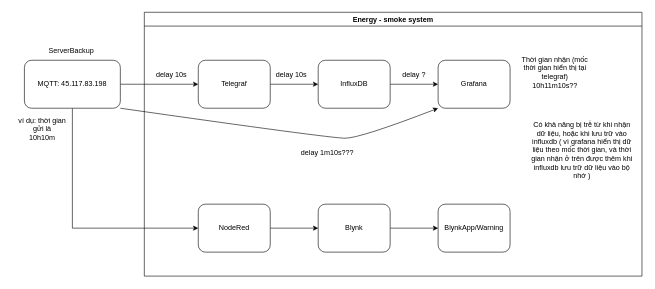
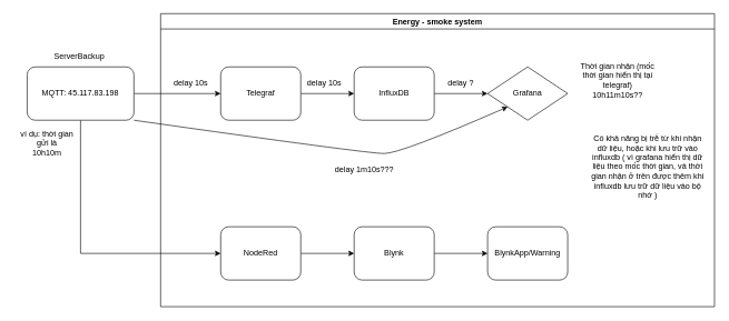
  <mxCell id="0" />
  <mxCell id="1" parent="0" />
  <mxCell id="2" value="Energy - smoke system" style="swimlane;whiteSpace=wrap;html=1;" vertex="1" parent="1"><mxGeometry x="240" y="20" width="830" height="440" as="geometry" /></mxCell>
  <mxCell id="3" style="edgeStyle=orthogonalEdgeStyle;rounded=0;orthogonalLoop=1;jettySize=auto;html=1;exitX=1;exitY=0.5;exitDx=0;exitDy=0;entryX=0;entryY=0.5;entryDx=0;entryDy=0;" edge="1" parent="2" source="4" target="6"><mxGeometry relative="1" as="geometry" /></mxCell>
  <mxCell id="4" value="Telegraf" style="rounded=1;whiteSpace=wrap;html=1;" vertex="1" parent="2"><mxGeometry x="90" y="80" width="120" height="80" as="geometry" /></mxCell>
  <mxCell id="5" style="edgeStyle=orthogonalEdgeStyle;rounded=0;orthogonalLoop=1;jettySize=auto;html=1;exitX=1;exitY=0.5;exitDx=0;exitDy=0;entryX=0;entryY=0.5;entryDx=0;entryDy=0;" edge="1" parent="2" source="6" target="7"><mxGeometry relative="1" as="geometry" /></mxCell>
  <mxCell id="6" value="InfluxDB" style="rounded=1;whiteSpace=wrap;html=1;" vertex="1" parent="2"><mxGeometry x="290" y="80" width="120" height="80" as="geometry" /></mxCell>
- <mxCell id="7" value="Grafana" style="rounded=1;whiteSpace=wrap;html=1;" vertex="1" parent="2"><mxGeometry x="490" y="80" width="120" height="80" as="geometry" /></mxCell>
+ <mxCell id="7" value="Grafana" style="rhombus;whiteSpace=wrap;html=1;" vertex="1" parent="2"><mxGeometry x="490" y="80" width="120" height="80" as="geometry" /></mxCell>
  <mxCell id="8" style="edgeStyle=orthogonalEdgeStyle;rounded=0;orthogonalLoop=1;jettySize=auto;html=1;exitX=1;exitY=0.5;exitDx=0;exitDy=0;" edge="1" parent="2" source="9" target="11"><mxGeometry relative="1" as="geometry" /></mxCell>
  <mxCell id="9" value="NodeRed" style="rounded=1;whiteSpace=wrap;html=1;" vertex="1" parent="2"><mxGeometry x="90" y="320" width="120" height="80" as="geometry" /></mxCell>
  <mxCell id="10" style="edgeStyle=orthogonalEdgeStyle;rounded=0;orthogonalLoop=1;jettySize=auto;html=1;exitX=1;exitY=0.5;exitDx=0;exitDy=0;" edge="1" parent="2" source="11" target="12"><mxGeometry relative="1" as="geometry" /></mxCell>
  <mxCell id="11" value="Blynk" style="rounded=1;whiteSpace=wrap;html=1;" vertex="1" parent="2"><mxGeometry x="290" y="320" width="120" height="80" as="geometry" /></mxCell>
  <mxCell id="12" value="BlynkApp/Warning" style="rounded=1;whiteSpace=wrap;html=1;" vertex="1" parent="2"><mxGeometry x="490" y="320" width="120" height="80" as="geometry" /></mxCell>
  <mxCell id="13" value="delay 10s" style="text;html=1;align=center;verticalAlign=middle;resizable=0;points=[];autosize=1;strokeColor=none;fillColor=none;" vertex="1" parent="2"><mxGeometry x="10" y="90" width="70" height="30" as="geometry" /></mxCell>
  <mxCell id="14" value="delay 10s" style="text;html=1;align=center;verticalAlign=middle;resizable=0;points=[];autosize=1;strokeColor=none;fillColor=none;" vertex="1" parent="2"><mxGeometry x="210" y="90" width="70" height="30" as="geometry" /></mxCell>
  <mxCell id="15" value="delay ?" style="text;html=1;strokeColor=none;fillColor=none;align=center;verticalAlign=middle;whiteSpace=wrap;rounded=0;" vertex="1" parent="2"><mxGeometry x="420" y="90" width="60" height="30" as="geometry" /></mxCell>
  <mxCell id="16" value="delay 1m10s???" style="text;html=1;align=center;verticalAlign=middle;resizable=0;points=[];autosize=1;strokeColor=none;fillColor=none;" vertex="1" parent="2"><mxGeometry x="250" y="220" width="110" height="30" as="geometry" /></mxCell>
  <mxCell id="17" value="Thời gian nhận (mốc thời gian hiển thị tại telegraf)&lt;br&gt;10h11m10s??" style="text;html=1;strokeColor=none;fillColor=none;align=center;verticalAlign=middle;whiteSpace=wrap;rounded=0;" vertex="1" parent="2"><mxGeometry x="620" y="40" width="130" height="120" as="geometry" /></mxCell>
  <mxCell id="18" value="Có khả năng bị trễ từ khi nhận dữ liệu, hoặc khi lưu trữ vào influxdb ( vì grafana hiển thị dữ liệu theo mốc thời gian, và thời gian nhận ở trên được thêm khi influxdb lưu trữ dữ liệu vào bộ nhớ )" style="text;html=1;strokeColor=none;fillColor=none;align=center;verticalAlign=middle;whiteSpace=wrap;rounded=0;" vertex="1" parent="2"><mxGeometry x="640" y="160" width="180" height="140" as="geometry" /></mxCell>
  <mxCell id="19" style="edgeStyle=orthogonalEdgeStyle;rounded=0;orthogonalLoop=1;jettySize=auto;html=1;exitX=1;exitY=0.5;exitDx=0;exitDy=0;entryX=0;entryY=0.5;entryDx=0;entryDy=0;" edge="1" parent="1" source="21" target="4"><mxGeometry relative="1" as="geometry" /></mxCell>
  <mxCell id="20" style="edgeStyle=orthogonalEdgeStyle;rounded=0;orthogonalLoop=1;jettySize=auto;html=1;exitX=0.5;exitY=1;exitDx=0;exitDy=0;entryX=0;entryY=0.5;entryDx=0;entryDy=0;" edge="1" parent="1" source="21" target="9"><mxGeometry relative="1" as="geometry" /></mxCell>
  <mxCell id="21" value="MQTT: 45.117.83.198" style="rounded=1;whiteSpace=wrap;html=1;" vertex="1" parent="1"><mxGeometry x="40" y="100" width="160" height="80" as="geometry" /></mxCell>
  <mxCell id="22" value="ServerBackup&amp;nbsp;" style="text;html=1;strokeColor=none;fillColor=none;align=center;verticalAlign=middle;whiteSpace=wrap;rounded=0;" vertex="1" parent="1"><mxGeometry x="90" y="70" width="60" height="30" as="geometry" /></mxCell>
  <mxCell id="23" value="" style="curved=1;endArrow=classic;html=1;rounded=0;entryX=0;entryY=1;entryDx=0;entryDy=0;exitX=1;exitY=1;exitDx=0;exitDy=0;" edge="1" parent="1" source="21" target="7"><mxGeometry width="50" height="50" relative="1" as="geometry"><mxPoint x="530" y="280" as="sourcePoint" /><mxPoint x="580" y="230" as="targetPoint" /><Array as="points"><mxPoint x="550" y="230" /><mxPoint x="600" y="230" /></Array></mxGeometry></mxCell>
  <mxCell id="24" value="ví dụ: thời gian gửi là&lt;br&gt;10h10m" style="text;html=1;strokeColor=none;fillColor=none;align=center;verticalAlign=middle;whiteSpace=wrap;rounded=0;" vertex="1" parent="1"><mxGeometry x="20" y="180" width="100" height="70" as="geometry" /></mxCell>
